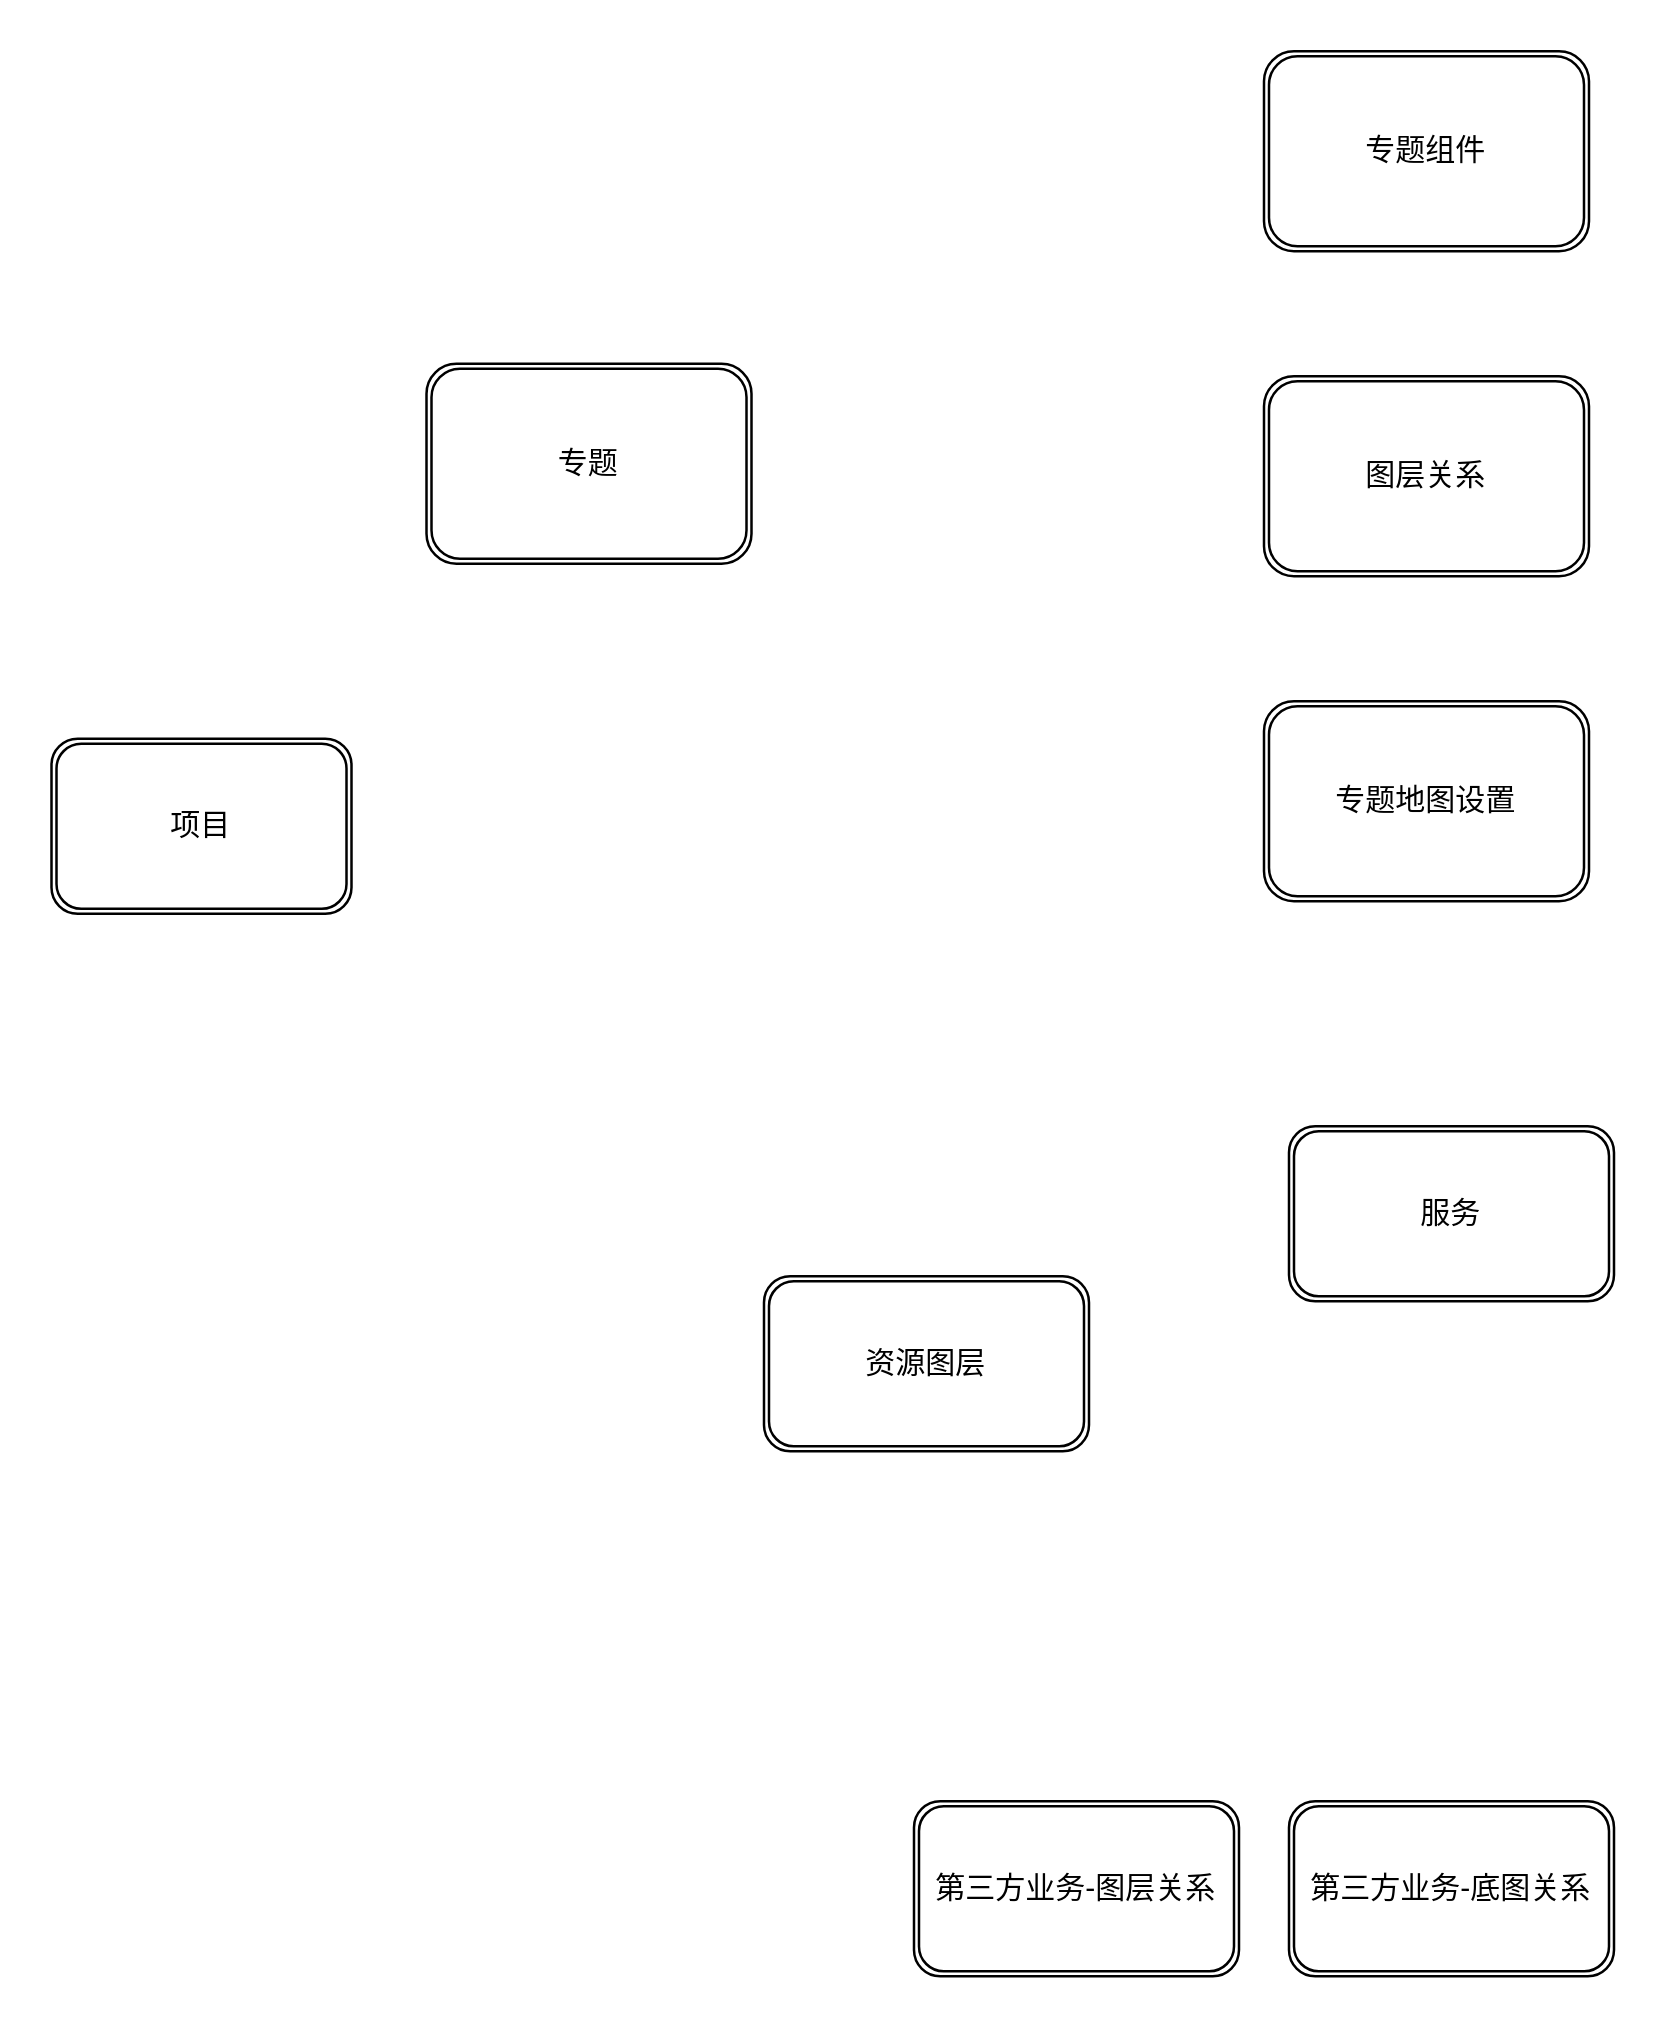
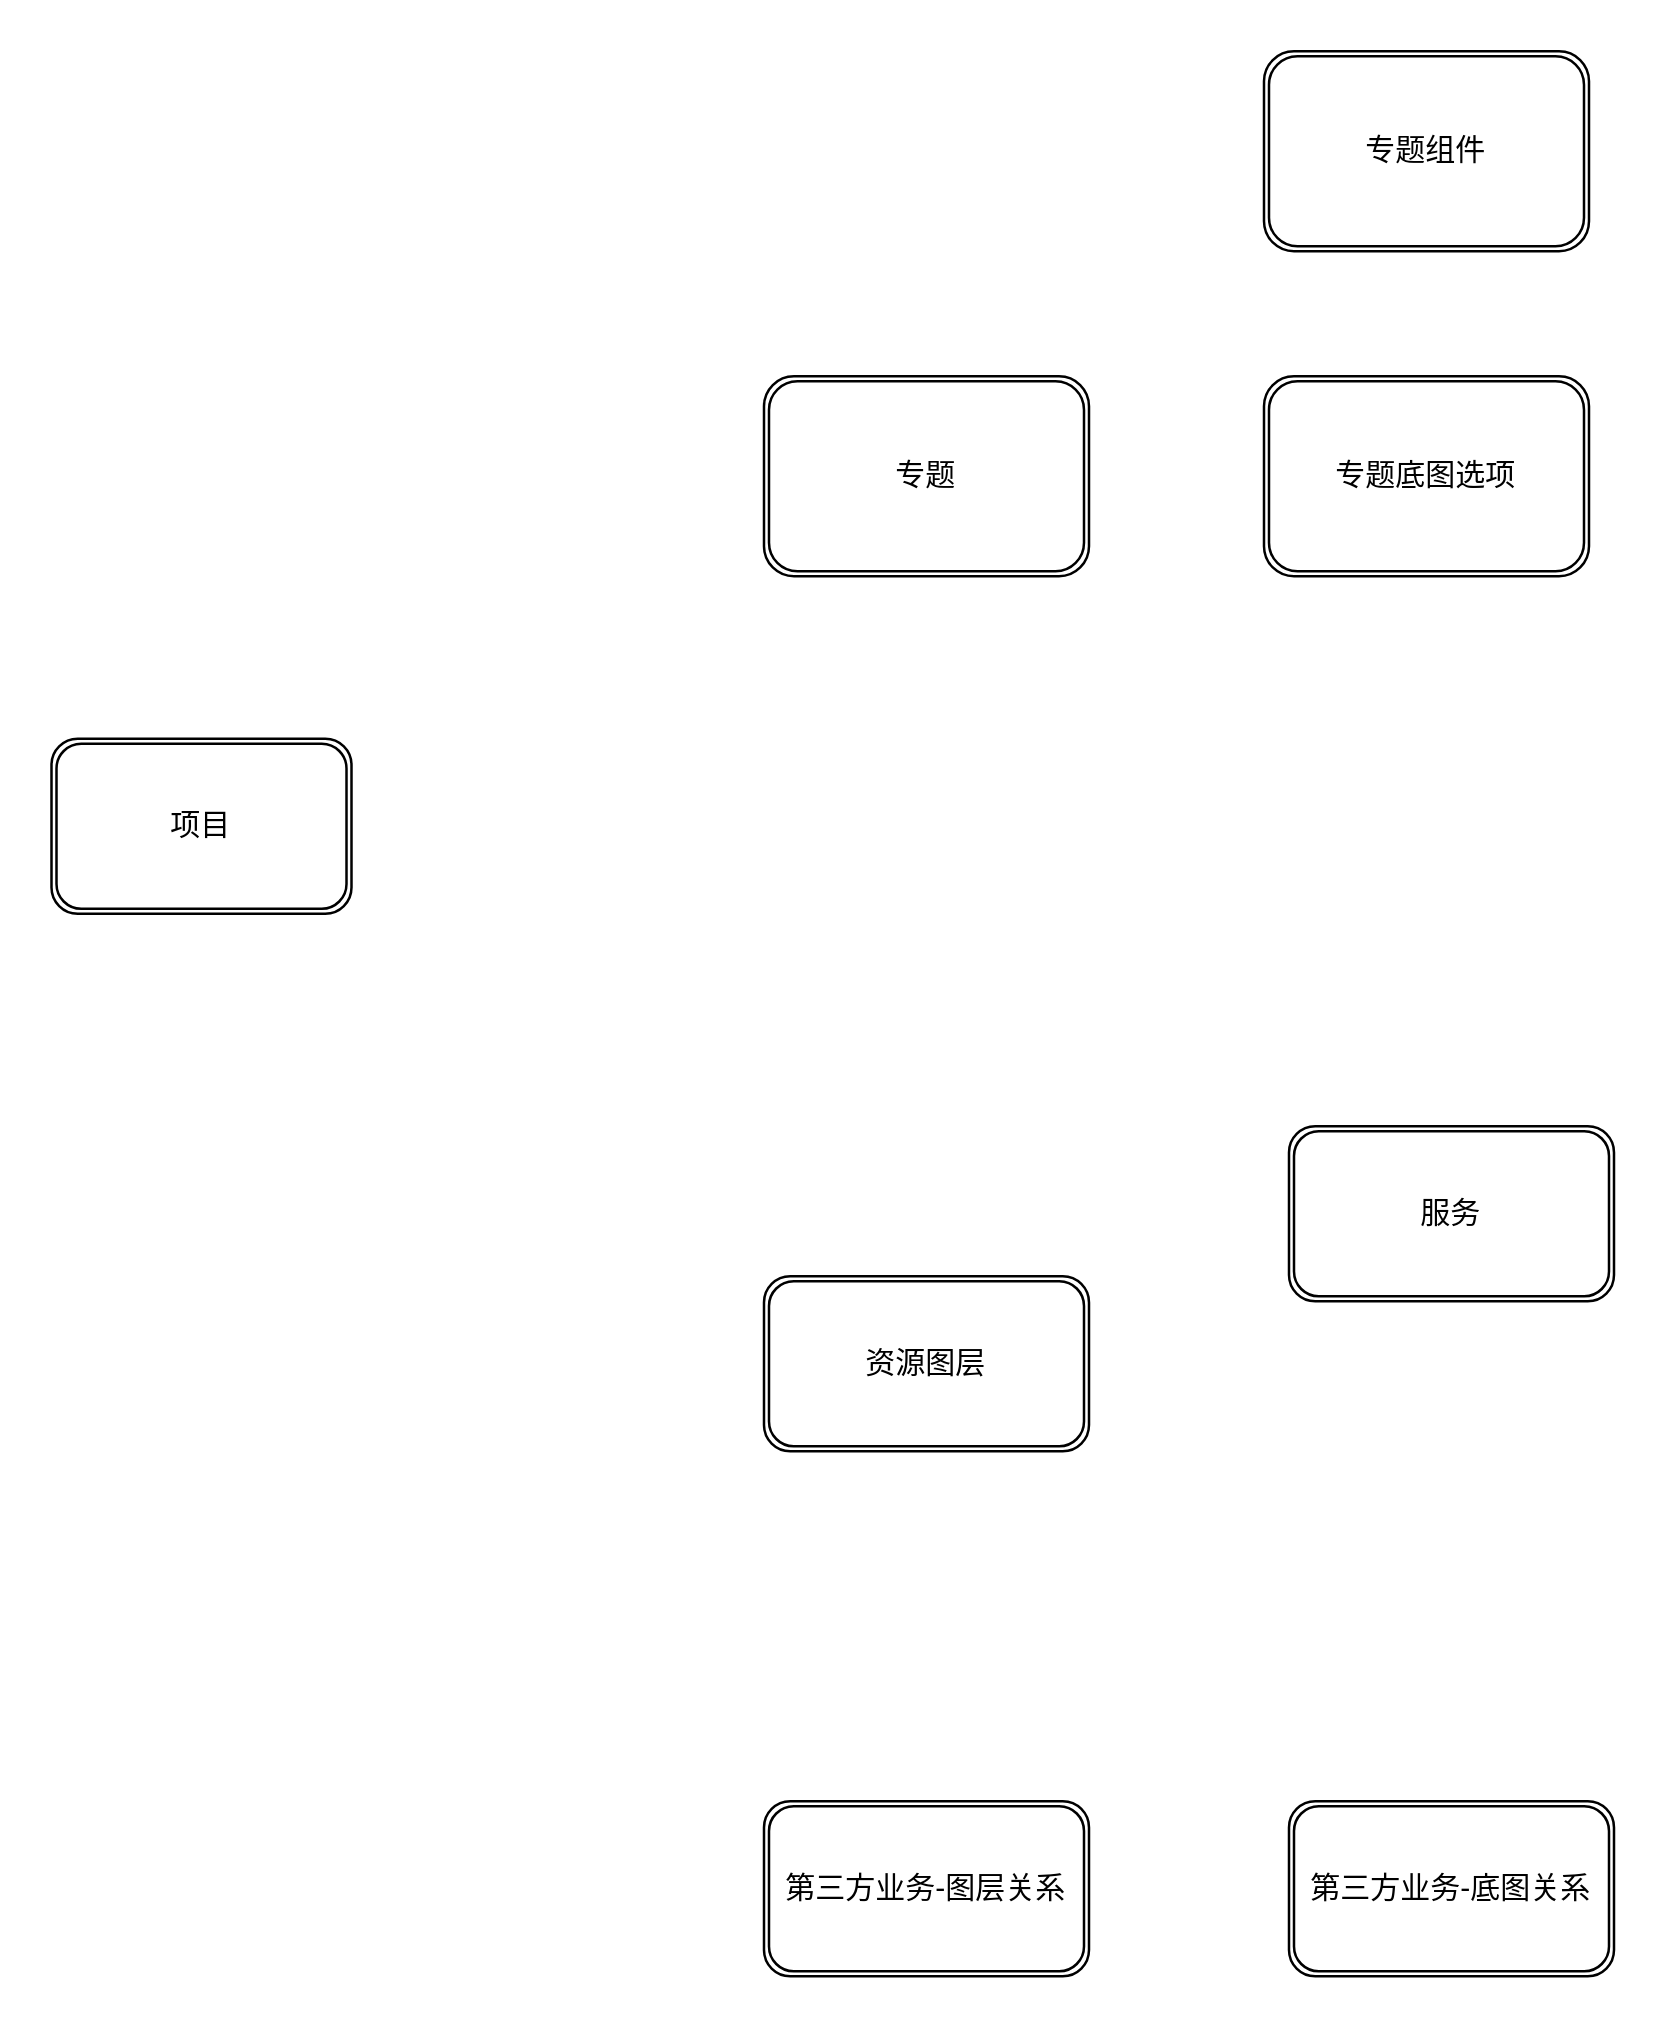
  <mxCell id="0" />
  <mxCell id="1" parent="0" />
  <mxCell id="2" value="资源图层" style="shape=ext;double=1;rounded=1;whiteSpace=wrap;html=1;" vertex="1" parent="1"><mxGeometry x="305" y="510" width="130" height="70" as="geometry" /></mxCell>
- <mxCell id="3" value="专题" style="shape=ext;double=1;rounded=1;whiteSpace=wrap;html=1;" vertex="1" parent="1"><mxGeometry x="170" y="145" width="130" height="80" as="geometry" /></mxCell>
+ <mxCell id="3" value="专题" style="shape=ext;double=1;rounded=1;whiteSpace=wrap;html=1;" vertex="1" parent="1"><mxGeometry x="305" y="150" width="130" height="80" as="geometry" /></mxCell>
  <mxCell id="4" value="项目" style="shape=ext;double=1;rounded=1;whiteSpace=wrap;html=1;" vertex="1" parent="1"><mxGeometry x="20" y="295" width="120" height="70" as="geometry" /></mxCell>
  <mxCell id="5" value="专题组件" style="shape=ext;double=1;rounded=1;whiteSpace=wrap;html=1;" vertex="1" parent="1"><mxGeometry x="505" y="20" width="130" height="80" as="geometry" /></mxCell>
- <mxCell id="6" value="图层关系" style="shape=ext;double=1;rounded=1;whiteSpace=wrap;html=1;" vertex="1" parent="1"><mxGeometry x="505" y="150" width="130" height="80" as="geometry" /></mxCell>
- <mxCell id="7" value="专题地图设置" style="shape=ext;double=1;rounded=1;whiteSpace=wrap;html=1;" vertex="1" parent="1"><mxGeometry x="505" y="280" width="130" height="80" as="geometry" /></mxCell>
+ <mxCell id="6" value="专题底图选项" style="shape=ext;double=1;rounded=1;whiteSpace=wrap;html=1;" vertex="1" parent="1"><mxGeometry x="505" y="150" width="130" height="80" as="geometry" /></mxCell>
  <mxCell id="8" value="服务" style="shape=ext;double=1;rounded=1;whiteSpace=wrap;html=1;" vertex="1" parent="1"><mxGeometry x="515" y="450" width="130" height="70" as="geometry" /></mxCell>
- <mxCell id="9" value="第三方业务-图层关系" style="shape=ext;double=1;rounded=1;whiteSpace=wrap;html=1;" vertex="1" parent="1"><mxGeometry x="365" y="720" width="130" height="70" as="geometry" /></mxCell>
+ <mxCell id="9" value="第三方业务-图层关系" style="shape=ext;double=1;rounded=1;whiteSpace=wrap;html=1;" vertex="1" parent="1"><mxGeometry x="305" y="720" width="130" height="70" as="geometry" /></mxCell>
  <mxCell id="10" value="第三方业务-底图关系" style="shape=ext;double=1;rounded=1;whiteSpace=wrap;html=1;" vertex="1" parent="1"><mxGeometry x="515" y="720" width="130" height="70" as="geometry" /></mxCell>
